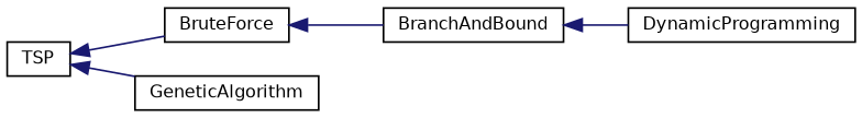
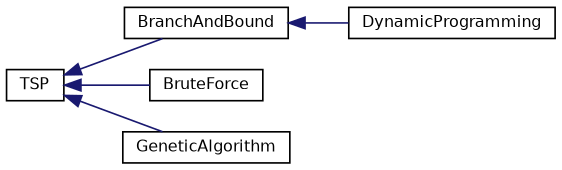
  digraph {
    rankdir=LR
    node [color=black fillcolor=white fontname=Helvetica fontsize=10 shape=record style=filled]
    edge [color=midnightblue dir=back fontname=Helvetica fontsize=10 labelfontname=Helvetica labelfontsize=10 style=solid]
    n1 [height=0.2 label=TSP width=0.4]
    n2 [height=0.2 label=BranchAndBound width=0.4]
    n3 [height=0.2 label=BruteForce width=0.4]
    n4 [height=0.2 label=GeneticAlgorithm width=0.4]
    n5 [height=0.2 label=DynamicProgramming width=0.4]
-   n3 -> n2
+   n1 -> n2
    n1 -> n3
    n1 -> n4
    n2 -> n5
  }
